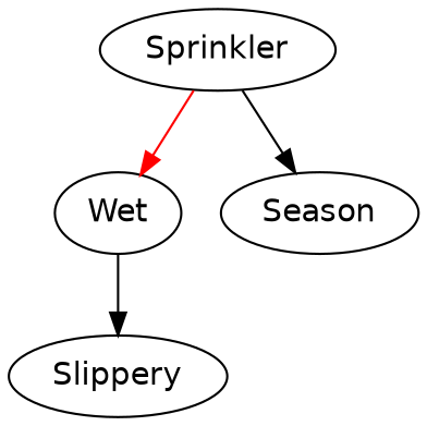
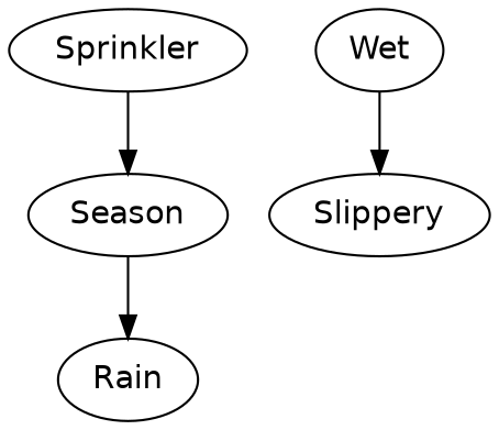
  digraph {
    fontname="DejaVu Sans"
    type=directed
    node [fontname="DejaVu Sans"]
    edge [color=Black fontname="DejaVu Sans"]
+   Rain [height=0.5 width=0.75827]
    Wet [height=0.5 width=0.75]
    Slippery [height=0.5 width=1.1374]
    Sprinkler [height=0.5 width=1.2096]
    Season [height=0.5 width=1.0291]
    Wet -> Slippery
-   Sprinkler -> Wet [color=Red]
    Sprinkler -> Season
+   Season -> Rain
  }
